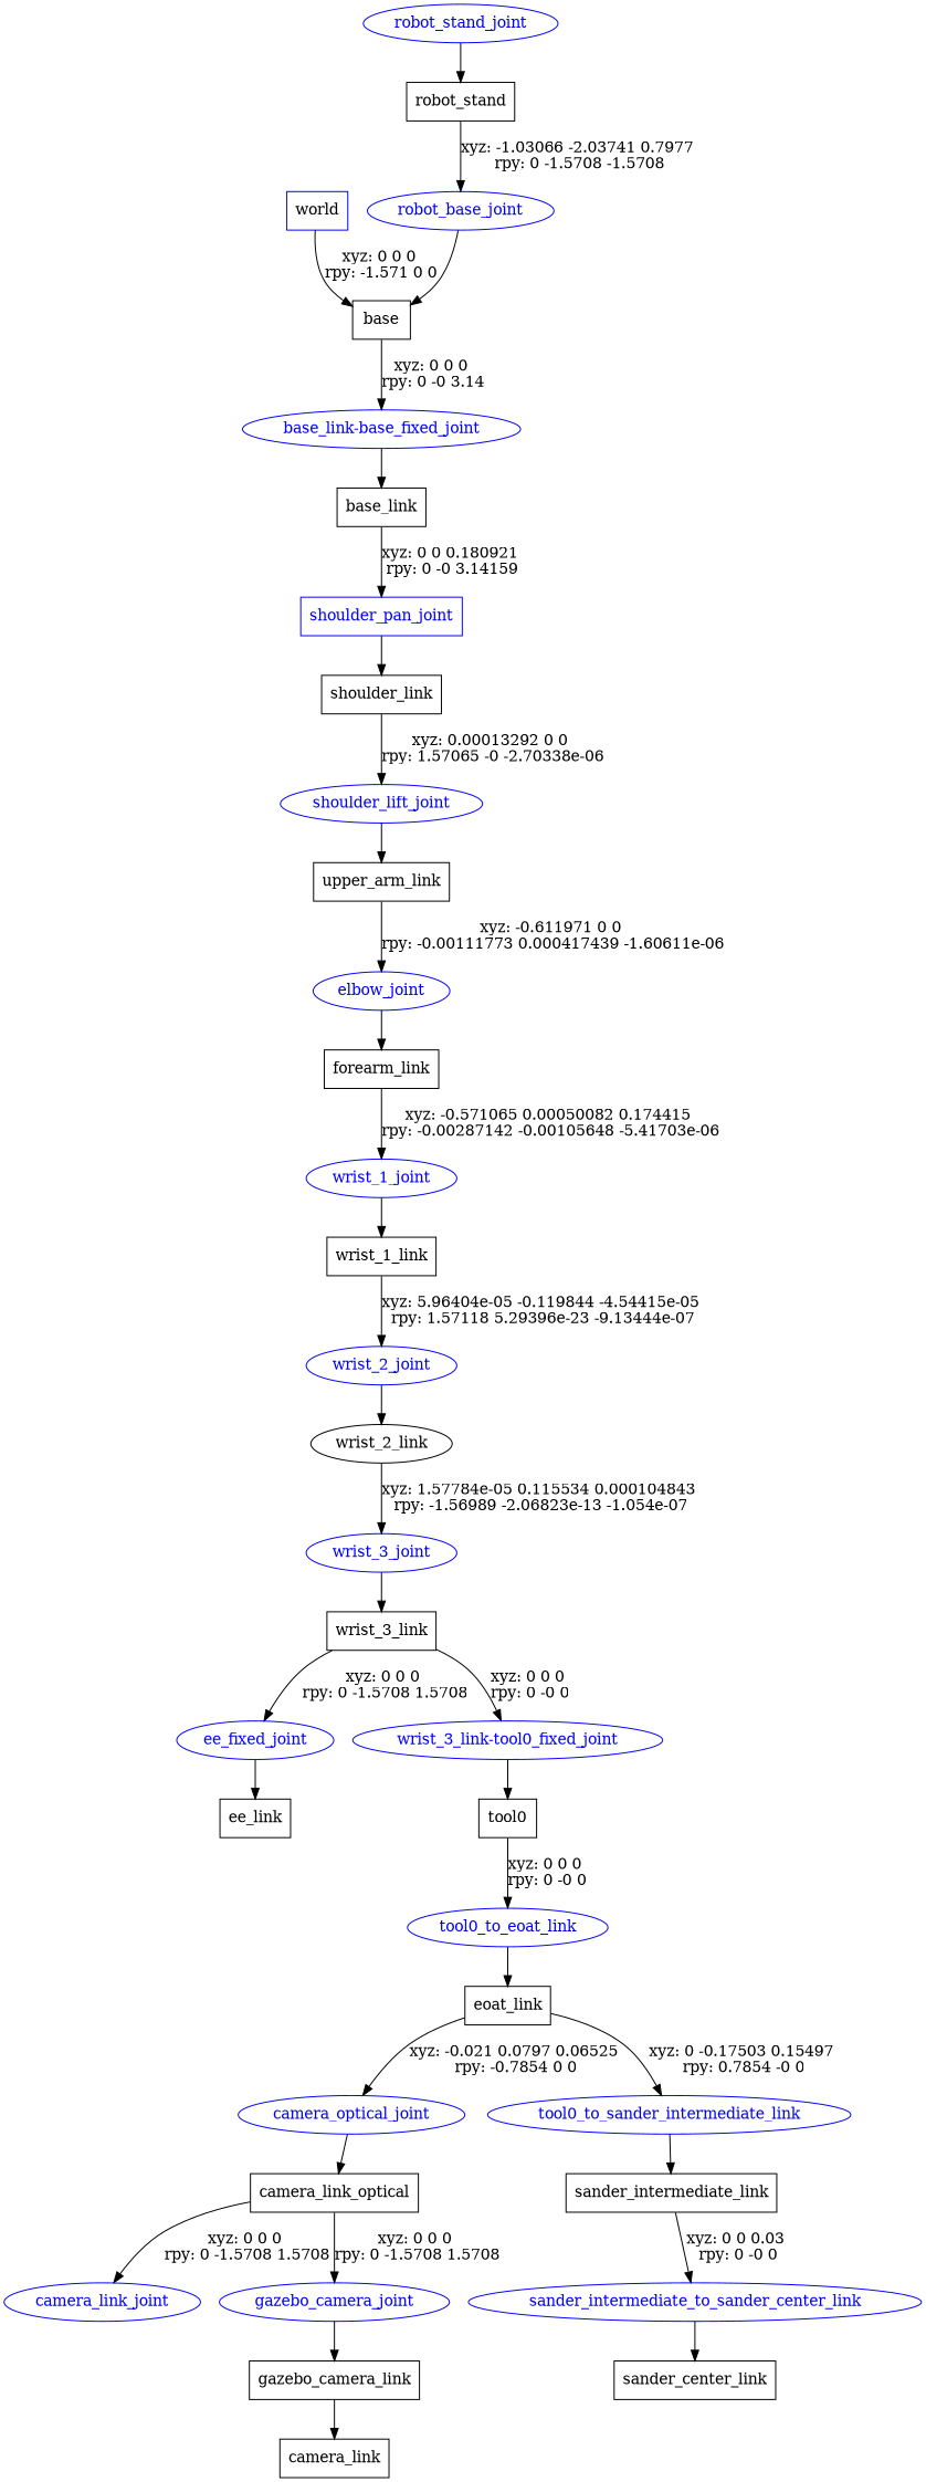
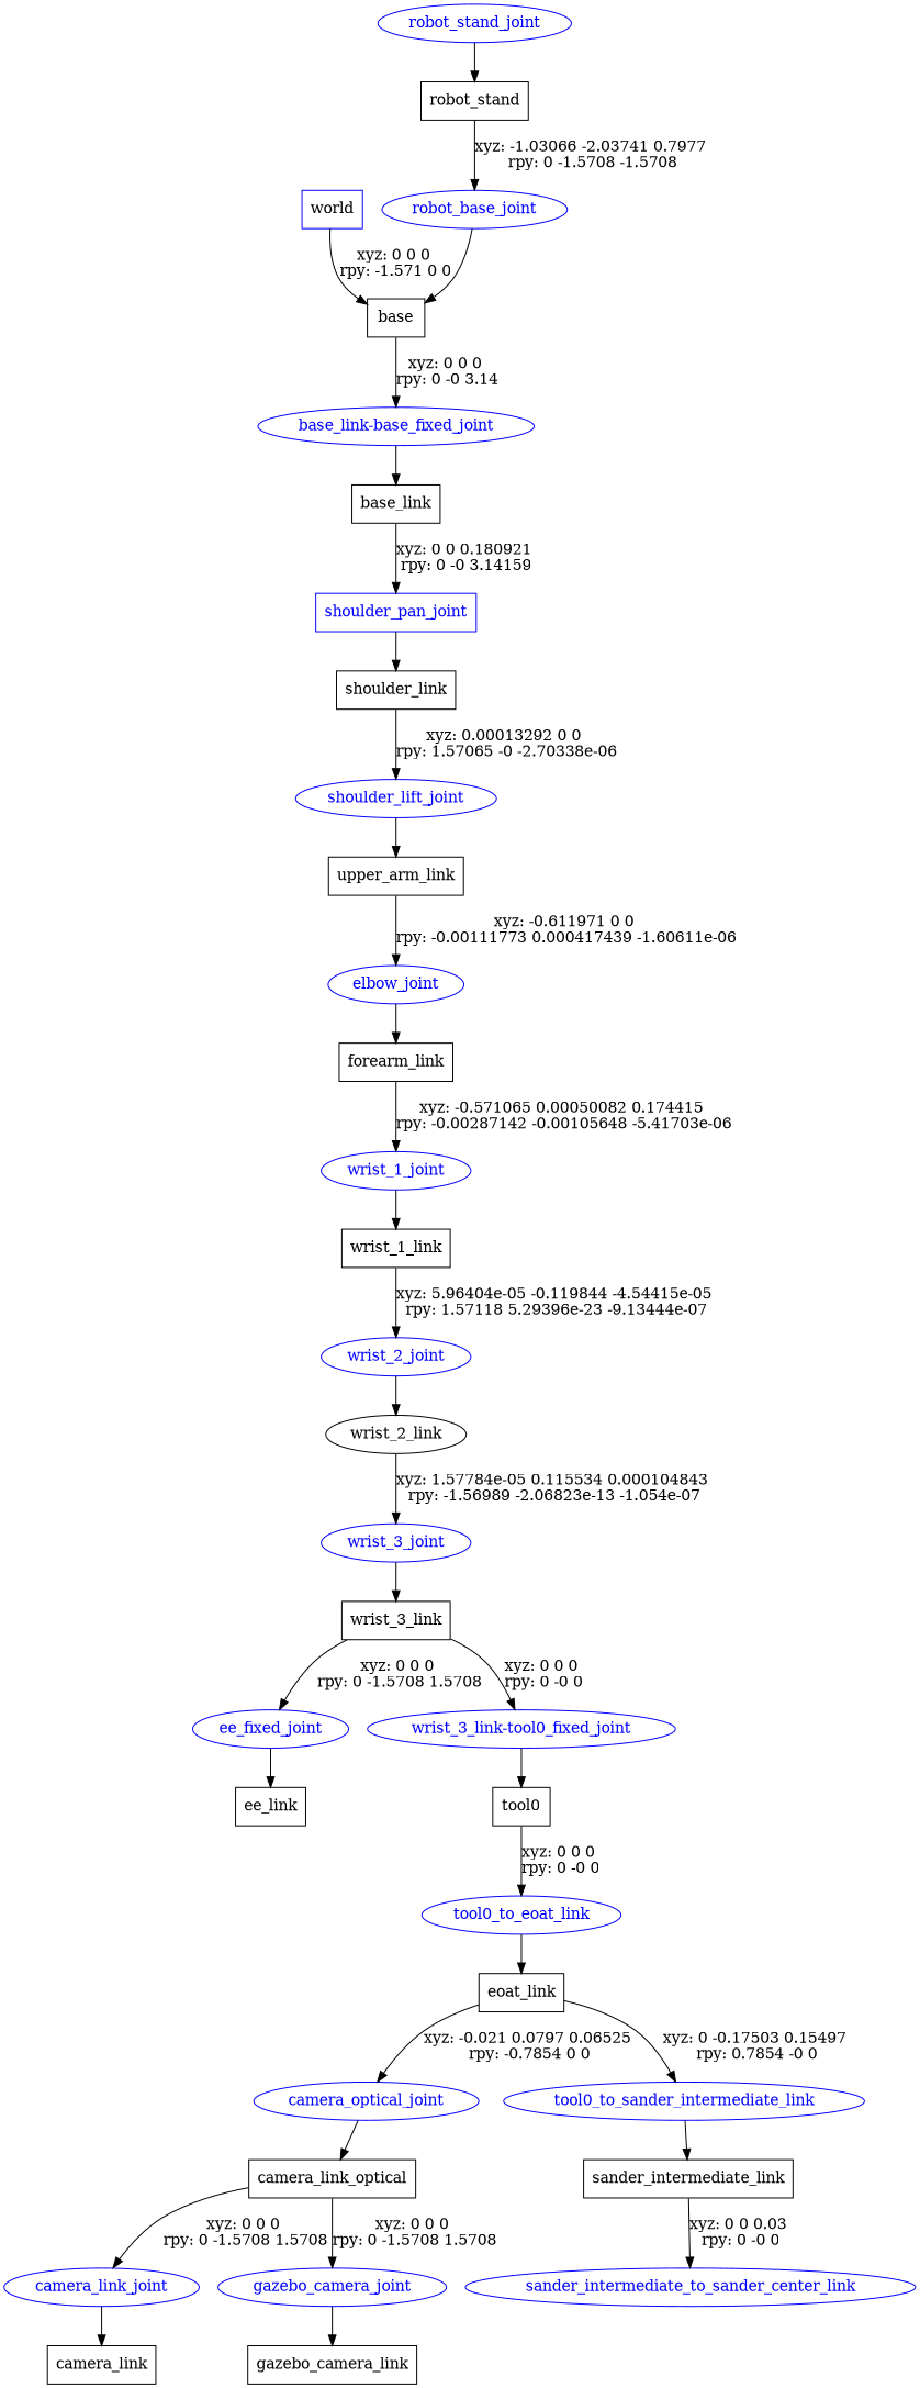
  digraph {
    node [color=blue shape=box]
    n1 [label=world]
    n2 [label=base color=""]
    robot_stand_joint [fontcolor=blue shape=ellipse]
    n4 [label=robot_stand color=""]
    robot_base_joint [fontcolor=blue shape=ellipse]
    "base_link-base_fixed_joint" [fontcolor=blue shape=ellipse]
    n7 [label=base_link color=""]
    shoulder_pan_joint [fontcolor=blue]
    n9 [label=shoulder_link color=""]
    shoulder_lift_joint [fontcolor=blue shape=ellipse]
    n11 [label=upper_arm_link color=""]
    elbow_joint [fontcolor=blue shape=ellipse]
    n13 [label=forearm_link color=""]
    wrist_1_joint [fontcolor=blue shape=ellipse]
    n15 [label=wrist_1_link color=""]
    wrist_2_joint [fontcolor=blue shape=ellipse]
    n17 [label=wrist_2_link shape=ellipse color=""]
    wrist_3_joint [fontcolor=blue shape=ellipse]
    n19 [label=wrist_3_link color=""]
    ee_fixed_joint [fontcolor=blue shape=ellipse]
    "wrist_3_link-tool0_fixed_joint" [fontcolor=blue shape=ellipse]
    n22 [label=ee_link color=""]
    n23 [label=tool0 color=""]
    tool0_to_eoat_link [fontcolor=blue shape=ellipse]
    n25 [label=eoat_link color=""]
    camera_optical_joint [fontcolor=blue shape=ellipse]
    tool0_to_sander_intermediate_link [fontcolor=blue shape=ellipse]
    n28 [label=camera_link_optical color=""]
    n29 [label=sander_intermediate_link color=""]
    camera_link_joint [fontcolor=blue shape=ellipse]
    gazebo_camera_joint [fontcolor=blue shape=ellipse]
    n32 [label=camera_link color=""]
    n33 [label=gazebo_camera_link color=""]
    sander_intermediate_to_sander_center_link [fontcolor=blue shape=ellipse]
-   n35 [label=sander_center_link color=""]
    n1 -> n2 [label="xyz: 0 0 0 \nrpy: -1.571 0 0"]
    n2 -> "base_link-base_fixed_joint" [label="xyz: 0 0 0 \nrpy: 0 -0 3.14"]
    robot_stand_joint -> n4
    n4 -> robot_base_joint [label="xyz: -1.03066 -2.03741 0.7977 \nrpy: 0 -1.5708 -1.5708"]
    robot_base_joint -> n2
    "base_link-base_fixed_joint" -> n7
    n7 -> shoulder_pan_joint [label="xyz: 0 0 0.180921 \nrpy: 0 -0 3.14159"]
    shoulder_pan_joint -> n9
    n9 -> shoulder_lift_joint [label="xyz: 0.00013292 0 0 \nrpy: 1.57065 -0 -2.70338e-06"]
    shoulder_lift_joint -> n11
    n11 -> elbow_joint [label="xyz: -0.611971 0 0 \nrpy: -0.00111773 0.000417439 -1.60611e-06"]
    elbow_joint -> n13
    n13 -> wrist_1_joint [label="xyz: -0.571065 0.00050082 0.174415 \nrpy: -0.00287142 -0.00105648 -5.41703e-06"]
    wrist_1_joint -> n15
    n15 -> wrist_2_joint [label="xyz: 5.96404e-05 -0.119844 -4.54415e-05 \nrpy: 1.57118 5.29396e-23 -9.13444e-07"]
    wrist_2_joint -> n17
    n17 -> wrist_3_joint [label="xyz: 1.57784e-05 0.115534 0.000104843 \nrpy: -1.56989 -2.06823e-13 -1.054e-07"]
    wrist_3_joint -> n19
    n19 -> ee_fixed_joint [label="xyz: 0 0 0 \nrpy: 0 -1.5708 1.5708"]
    n19 -> "wrist_3_link-tool0_fixed_joint" [label="xyz: 0 0 0 \nrpy: 0 -0 0"]
    ee_fixed_joint -> n22
    "wrist_3_link-tool0_fixed_joint" -> n23
    n23 -> tool0_to_eoat_link [label="xyz: 0 0 0 \nrpy: 0 -0 0"]
    tool0_to_eoat_link -> n25
    n25 -> camera_optical_joint [label="xyz: -0.021 0.0797 0.06525 \nrpy: -0.7854 0 0"]
    n25 -> tool0_to_sander_intermediate_link [label="xyz: 0 -0.17503 0.15497 \nrpy: 0.7854 -0 0"]
    camera_optical_joint -> n28
    tool0_to_sander_intermediate_link -> n29
    n28 -> camera_link_joint [label="xyz: 0 0 0 \nrpy: 0 -1.5708 1.5708"]
    n28 -> gazebo_camera_joint [label="xyz: 0 0 0 \nrpy: 0 -1.5708 1.5708"]
    n29 -> sander_intermediate_to_sander_center_link [label="xyz: 0 0 0.03 \nrpy: 0 -0 0"]
-   n33 -> n32
+   camera_link_joint -> n32
    gazebo_camera_joint -> n33
-   sander_intermediate_to_sander_center_link -> n35
  }
